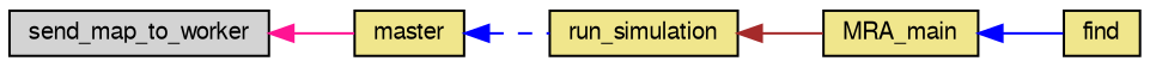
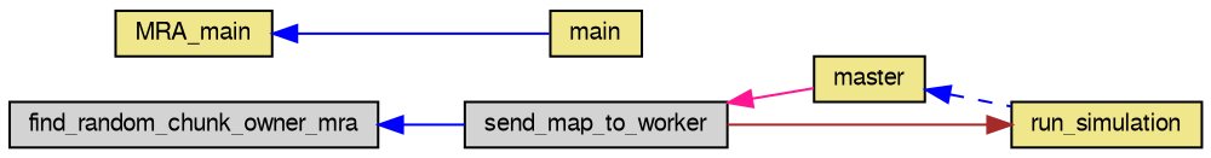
  digraph {
    rankdir=LR
    node [color=black fillcolor=khaki fontname=FreeSans fontsize=10 shape=record style=filled]
    edge [color=blue dir=back fontname=FreeSans fontsize=10 labelfontname=FreeSans labelfontsize=10 style=solid]
+   n1 [fillcolor=lightgrey fontcolor=black height=0.2 label=find_random_chunk_owner_mra width=0.4]
    n2 [fillcolor=lightgrey height=0.2 label=send_map_to_worker width=0.4]
    n3 [height=0.2 label=master width=0.4]
    n4 [height=0.2 label=run_simulation width=0.4]
    n5 [height=0.2 label=MRA_main width=0.4]
-   n6 [height=0.2 label=find width=0.4]
+   n6 [height=0.2 label=main width=0.4]
+   n1 -> n2
    n2 -> n3 [color=deeppink]
    n3 -> n4 [style=dashed]
-   n4 -> n5 [color=brown]
+   n4 -> n2 [color=brown]
    n5 -> n6
  }
